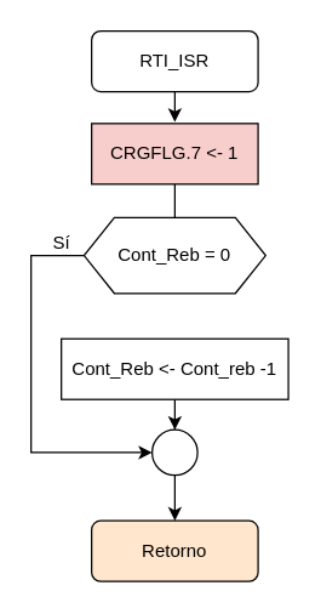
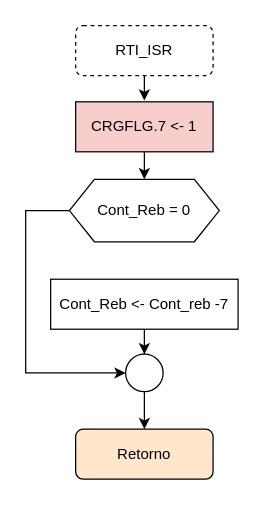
  <mxCell id="0" />
  <mxCell id="1" parent="0" />
  <mxCell id="2" style="edgeStyle=orthogonalEdgeStyle;rounded=0;orthogonalLoop=1;jettySize=auto;html=1;" edge="1" parent="1" source="3"><mxGeometry relative="1" as="geometry"><mxPoint x="115" y="80" as="targetPoint" /></mxGeometry></mxCell>
- <mxCell id="3" value="RTI_ISR" style="rounded=1;whiteSpace=wrap;html=1;" vertex="1" parent="1"><mxGeometry x="60" y="20" width="110" height="40" as="geometry" /></mxCell>
+ <mxCell id="3" value="RTI_ISR" style="rounded=1;whiteSpace=wrap;html=1;dashed=1;" vertex="1" parent="1"><mxGeometry x="60" y="20" width="110" height="40" as="geometry" /></mxCell>
  <mxCell id="4" value="Retorno" style="rounded=1;whiteSpace=wrap;html=1;fillColor=#ffe6cc;" vertex="1" parent="1"><mxGeometry x="60" y="343" width="110" height="40" as="geometry" /></mxCell>
- <mxCell id="5" value="" style="edgeStyle=orthogonalEdgeStyle;rounded=0;orthogonalLoop=1;jettySize=auto;html=1;endArrow=none;" edge="1" parent="1" source="6" target="8"><mxGeometry relative="1" as="geometry" /></mxCell>
+ <mxCell id="5" value="" style="edgeStyle=orthogonalEdgeStyle;rounded=0;orthogonalLoop=1;jettySize=auto;html=1;" edge="1" parent="1" source="6" target="8"><mxGeometry relative="1" as="geometry" /></mxCell>
  <mxCell id="6" value="CRGFLG.7 &amp;lt;- 1" style="rounded=0;whiteSpace=wrap;html=1;fillColor=#f8cecc;" vertex="1" parent="1"><mxGeometry x="60" y="81" width="110" height="40" as="geometry" /></mxCell>
  <mxCell id="7" style="edgeStyle=orthogonalEdgeStyle;rounded=0;orthogonalLoop=1;jettySize=auto;html=1;entryX=0;entryY=0.5;entryDx=0;entryDy=0;" edge="1" parent="1" source="8" target="12"><mxGeometry relative="1" as="geometry"><Array as="points"><mxPoint x="20" y="168" /><mxPoint x="20" y="298" /></Array></mxGeometry></mxCell>
  <mxCell id="8" value="Cont_Reb = 0" style="shape=hexagon;perimeter=hexagonPerimeter2;whiteSpace=wrap;html=1;fixedSize=1;" vertex="1" parent="1"><mxGeometry x="55" y="143" width="120" height="50" as="geometry" /></mxCell>
  <mxCell id="9" value="" style="edgeStyle=orthogonalEdgeStyle;rounded=0;orthogonalLoop=1;jettySize=auto;html=1;" edge="1" parent="1" source="10" target="12"><mxGeometry relative="1" as="geometry" /></mxCell>
- <mxCell id="10" value="Cont_Reb &amp;lt;- Cont_reb -1" style="rounded=0;whiteSpace=wrap;html=1;" vertex="1" parent="1"><mxGeometry x="40" y="223" width="150" height="40" as="geometry" /></mxCell>
+ <mxCell id="10" value="Cont_Reb &amp;lt;- Cont_reb -7" style="rounded=0;whiteSpace=wrap;html=1;" vertex="1" parent="1"><mxGeometry x="40" y="223" width="150" height="40" as="geometry" /></mxCell>
  <mxCell id="11" value="" style="edgeStyle=orthogonalEdgeStyle;rounded=0;orthogonalLoop=1;jettySize=auto;html=1;" edge="1" parent="1" source="12" target="4"><mxGeometry relative="1" as="geometry" /></mxCell>
  <mxCell id="12" value="" style="ellipse;whiteSpace=wrap;html=1;aspect=fixed;" vertex="1" parent="1"><mxGeometry x="100" y="283" width="30" height="30" as="geometry" /></mxCell>
- <mxCell id="13" value="Sí" style="text;html=1;align=center;verticalAlign=middle;resizable=0;points=[];autosize=1;" vertex="1" parent="1"><mxGeometry x="25" y="150" width="30" height="20" as="geometry" /></mxCell>
